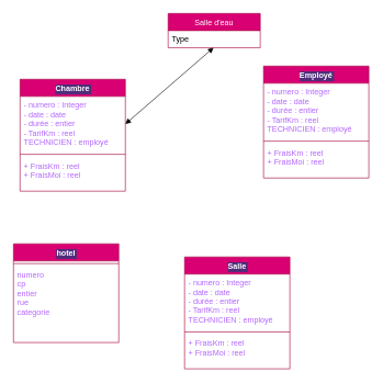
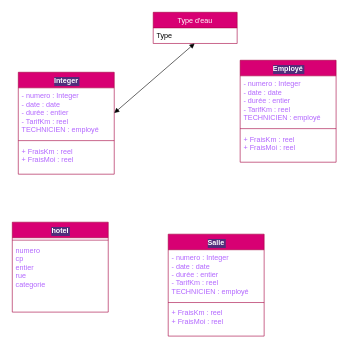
  <mxCell id="0" />
  <mxCell id="1" parent="0" />
- <mxCell id="2" value="Chambre&#10;" style="swimlane;fontStyle=1;align=center;verticalAlign=top;childLayout=stackLayout;horizontal=1;startSize=26;horizontalStack=0;resizeParent=1;resizeParentMax=0;resizeLast=0;collapsible=1;marginBottom=0;labelBackgroundColor=#502d7b;fillColor=#d80073;fontColor=#ffffff;strokeColor=#A50040;" parent="1" vertex="1"><mxGeometry x="30" y="120" width="160" height="170" as="geometry"><mxRectangle x="340" y="426" width="100" height="30" as="alternateBounds" /></mxGeometry></mxCell>
+ <mxCell id="2" value="Integer&#10;" style="swimlane;fontStyle=1;align=center;verticalAlign=top;childLayout=stackLayout;horizontal=1;startSize=26;horizontalStack=0;resizeParent=1;resizeParentMax=0;resizeLast=0;collapsible=1;marginBottom=0;labelBackgroundColor=#502d7b;fillColor=#d80073;fontColor=#ffffff;strokeColor=#A50040;" parent="1" vertex="1"><mxGeometry x="30" y="120" width="160" height="170" as="geometry"><mxRectangle x="340" y="426" width="100" height="30" as="alternateBounds" /></mxGeometry></mxCell>
  <mxCell id="3" value="- numero : Integer&#10;- date : date&#10;- durée : entier&#10;- TarifKm : reel&#10;TECHNICIEN : employé " style="text;align=left;verticalAlign=top;spacingLeft=4;spacingRight=4;overflow=hidden;rotatable=0;points=[[0,0.5],[1,0.5]];portConstraint=eastwest;fontStyle=0;fontColor=#B266FF;" parent="2" vertex="1"><mxGeometry y="26" width="160" height="84" as="geometry" /></mxCell>
  <mxCell id="4" value="" style="line;strokeWidth=1;fillColor=none;align=left;verticalAlign=middle;spacingTop=-1;spacingLeft=3;spacingRight=3;rotatable=0;labelPosition=right;points=[];portConstraint=eastwest;strokeColor=inherit;" parent="2" vertex="1"><mxGeometry y="110" width="160" height="8" as="geometry" /></mxCell>
  <mxCell id="5" value="+ FraisKm : reel&#10;+ FraisMoi : reel" style="text;strokeColor=none;fillColor=none;align=left;verticalAlign=top;spacingLeft=4;spacingRight=4;overflow=hidden;rotatable=0;points=[[0,0.5],[1,0.5]];portConstraint=eastwest;fontColor=#B266FF;labelBackgroundColor=default;" parent="2" vertex="1"><mxGeometry y="118" width="160" height="52" as="geometry" /></mxCell>
  <mxCell id="6" value="hotel&#10;" style="swimlane;fontStyle=1;align=center;verticalAlign=top;childLayout=stackLayout;horizontal=1;startSize=26;horizontalStack=0;resizeParent=1;resizeParentMax=0;resizeLast=0;collapsible=1;marginBottom=0;labelBackgroundColor=#502d7b;fontColor=#ffffff;fillColor=#d80073;strokeColor=#A50040;" parent="1" vertex="1"><mxGeometry x="20" y="370" width="160" height="150" as="geometry" /></mxCell>
  <mxCell id="7" value="" style="line;strokeWidth=1;fillColor=none;align=left;verticalAlign=middle;spacingTop=-1;spacingLeft=3;spacingRight=3;rotatable=0;labelPosition=right;points=[];portConstraint=eastwest;strokeColor=inherit;labelBackgroundColor=#502d7b;fontColor=#B266FF;" parent="6" vertex="1"><mxGeometry y="26" width="160" height="8" as="geometry" /></mxCell>
  <mxCell id="8" value="numero&#10;cp&#10;entier&#10;rue&#10;categorie&#10;" style="text;strokeColor=none;fillColor=none;align=left;verticalAlign=top;spacingLeft=4;spacingRight=4;overflow=hidden;rotatable=0;points=[[0,0.5],[1,0.5]];portConstraint=eastwest;labelBackgroundColor=none;fontColor=#B266FF;" parent="6" vertex="1"><mxGeometry y="34" width="160" height="116" as="geometry" /></mxCell>
- <mxCell id="9" value="Salle d'eau" style="swimlane;fontStyle=0;childLayout=stackLayout;horizontal=1;startSize=26;fillColor=#d80073;horizontalStack=0;resizeParent=1;resizeParentMax=0;resizeLast=0;collapsible=1;marginBottom=0;fontColor=#ffffff;strokeColor=#A50040;" vertex="1" parent="1"><mxGeometry x="255" y="20" width="140" height="52" as="geometry" /></mxCell>
+ <mxCell id="9" value="Type d'eau" style="swimlane;fontStyle=0;childLayout=stackLayout;horizontal=1;startSize=26;fillColor=#d80073;horizontalStack=0;resizeParent=1;resizeParentMax=0;resizeLast=0;collapsible=1;marginBottom=0;fontColor=#ffffff;strokeColor=#A50040;" vertex="1" parent="1"><mxGeometry x="255" y="20" width="140" height="52" as="geometry" /></mxCell>
  <mxCell id="10" value="Type&#10;" style="text;strokeColor=none;fillColor=none;align=left;verticalAlign=top;spacingLeft=4;spacingRight=4;overflow=hidden;rotatable=0;points=[[0,0.5],[1,0.5]];portConstraint=eastwest;" vertex="1" parent="9"><mxGeometry y="26" width="140" height="26" as="geometry" /></mxCell>
  <mxCell id="11" value="" style="endArrow=block;startArrow=block;endFill=1;startFill=1;html=1;exitX=1;exitY=0.5;exitDx=0;exitDy=0;entryX=0.493;entryY=1;entryDx=0;entryDy=0;entryPerimeter=0;" edge="1" parent="1" source="3" target="10"><mxGeometry width="160" relative="1" as="geometry"><mxPoint x="340" y="300" as="sourcePoint" /><mxPoint x="310.02" y="133.008" as="targetPoint" /></mxGeometry></mxCell>
  <mxCell id="12" value="Employé" style="swimlane;fontStyle=1;align=center;verticalAlign=top;childLayout=stackLayout;horizontal=1;startSize=26;horizontalStack=0;resizeParent=1;resizeParentMax=0;resizeLast=0;collapsible=1;marginBottom=0;labelBackgroundColor=#502d7b;fillColor=#d80073;fontColor=#ffffff;strokeColor=#A50040;" vertex="1" parent="1"><mxGeometry x="400" y="100" width="160" height="170" as="geometry"><mxRectangle x="340" y="426" width="100" height="30" as="alternateBounds" /></mxGeometry></mxCell>
  <mxCell id="13" value="- numero : Integer&#10;- date : date&#10;- durée : entier&#10;- TarifKm : reel&#10;TECHNICIEN : employé " style="text;align=left;verticalAlign=top;spacingLeft=4;spacingRight=4;overflow=hidden;rotatable=0;points=[[0,0.5],[1,0.5]];portConstraint=eastwest;fontStyle=0;fontColor=#B266FF;" vertex="1" parent="12"><mxGeometry y="26" width="160" height="84" as="geometry" /></mxCell>
  <mxCell id="14" value="" style="line;strokeWidth=1;fillColor=none;align=left;verticalAlign=middle;spacingTop=-1;spacingLeft=3;spacingRight=3;rotatable=0;labelPosition=right;points=[];portConstraint=eastwest;strokeColor=inherit;" vertex="1" parent="12"><mxGeometry y="110" width="160" height="8" as="geometry" /></mxCell>
  <mxCell id="15" value="+ FraisKm : reel&#10;+ FraisMoi : reel" style="text;strokeColor=none;fillColor=none;align=left;verticalAlign=top;spacingLeft=4;spacingRight=4;overflow=hidden;rotatable=0;points=[[0,0.5],[1,0.5]];portConstraint=eastwest;fontColor=#B266FF;labelBackgroundColor=default;" vertex="1" parent="12"><mxGeometry y="118" width="160" height="52" as="geometry" /></mxCell>
  <mxCell id="16" value="Salle" style="swimlane;fontStyle=1;align=center;verticalAlign=top;childLayout=stackLayout;horizontal=1;startSize=26;horizontalStack=0;resizeParent=1;resizeParentMax=0;resizeLast=0;collapsible=1;marginBottom=0;labelBackgroundColor=#502d7b;fillColor=#d80073;fontColor=#ffffff;strokeColor=#A50040;" vertex="1" parent="1"><mxGeometry x="280" y="390" width="160" height="170" as="geometry"><mxRectangle x="340" y="426" width="100" height="30" as="alternateBounds" /></mxGeometry></mxCell>
  <mxCell id="17" value="- numero : Integer&#10;- date : date&#10;- durée : entier&#10;- TarifKm : reel&#10;TECHNICIEN : employé " style="text;align=left;verticalAlign=top;spacingLeft=4;spacingRight=4;overflow=hidden;rotatable=0;points=[[0,0.5],[1,0.5]];portConstraint=eastwest;fontStyle=0;fontColor=#B266FF;" vertex="1" parent="16"><mxGeometry y="26" width="160" height="84" as="geometry" /></mxCell>
  <mxCell id="18" value="" style="line;strokeWidth=1;fillColor=none;align=left;verticalAlign=middle;spacingTop=-1;spacingLeft=3;spacingRight=3;rotatable=0;labelPosition=right;points=[];portConstraint=eastwest;strokeColor=inherit;" vertex="1" parent="16"><mxGeometry y="110" width="160" height="8" as="geometry" /></mxCell>
  <mxCell id="19" value="+ FraisKm : reel&#10;+ FraisMoi : reel" style="text;strokeColor=none;fillColor=none;align=left;verticalAlign=top;spacingLeft=4;spacingRight=4;overflow=hidden;rotatable=0;points=[[0,0.5],[1,0.5]];portConstraint=eastwest;fontColor=#B266FF;labelBackgroundColor=default;" vertex="1" parent="16"><mxGeometry y="118" width="160" height="52" as="geometry" /></mxCell>
